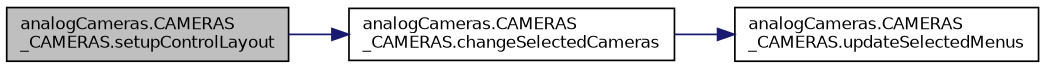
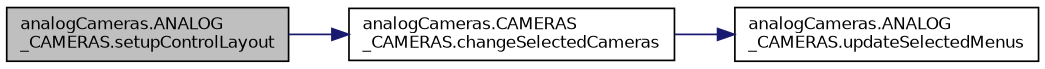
  digraph {
    rankdir=LR
    node [color=black fillcolor=white fontname=Helvetica fontsize=10 shape=record style=filled]
    edge [color=midnightblue fontname=Helvetica fontsize=10 labelfontname=Helvetica labelfontsize=10 style=solid]
-   n1 [fillcolor=grey75 fontcolor=black height=0.2 label="analogCameras.CAMERAS\l_CAMERAS.setupControlLayout" width=0.4]
+   n1 [fillcolor=grey75 fontcolor=black height=0.2 label="analogCameras.ANALOG\l_CAMERAS.setupControlLayout" width=0.4]
    n2 [height=0.2 label="analogCameras.CAMERAS\l_CAMERAS.changeSelectedCameras" width=0.4]
-   n3 [height=0.2 label="analogCameras.CAMERAS\l_CAMERAS.updateSelectedMenus" width=0.4]
+   n3 [height=0.2 label="analogCameras.ANALOG\l_CAMERAS.updateSelectedMenus" width=0.4]
    n1 -> n2
    n2 -> n3
  }
